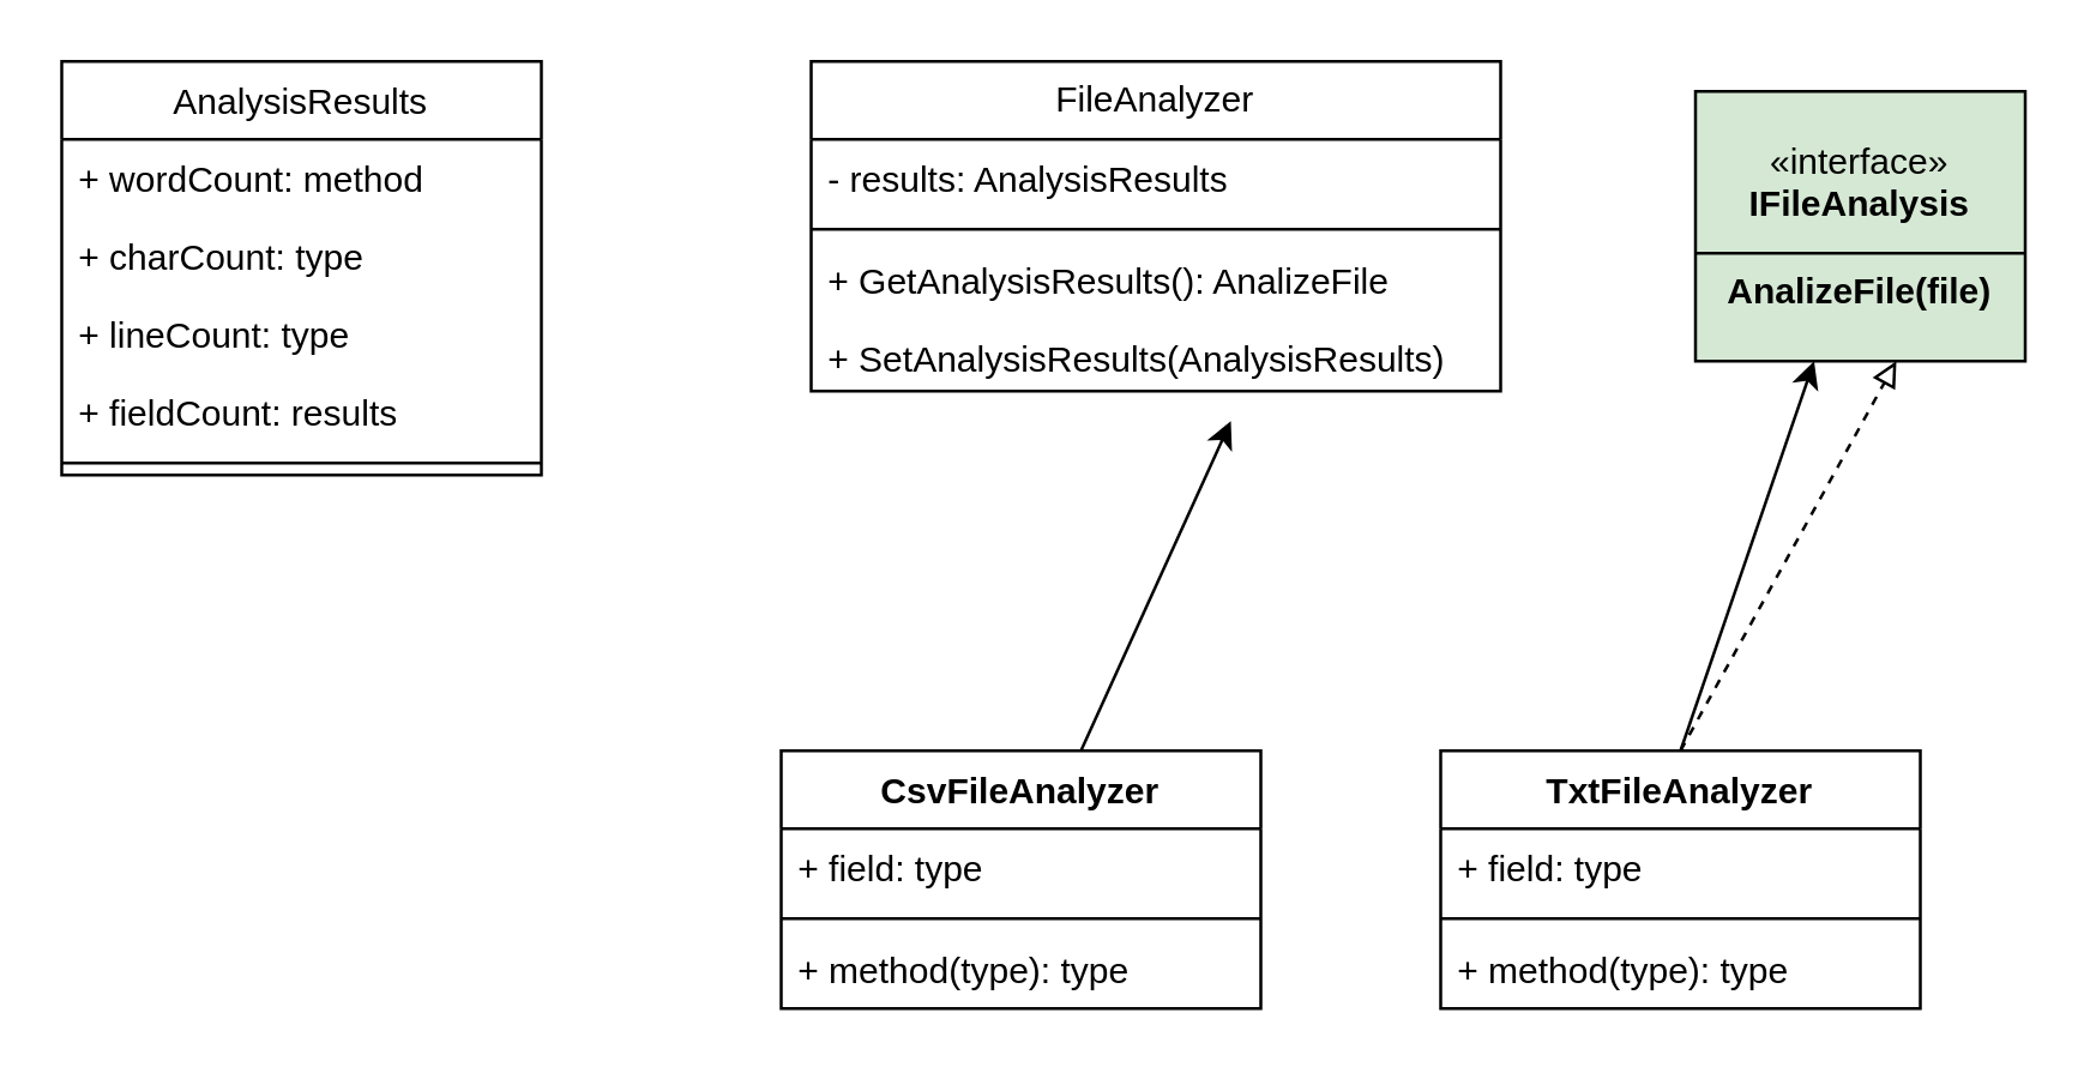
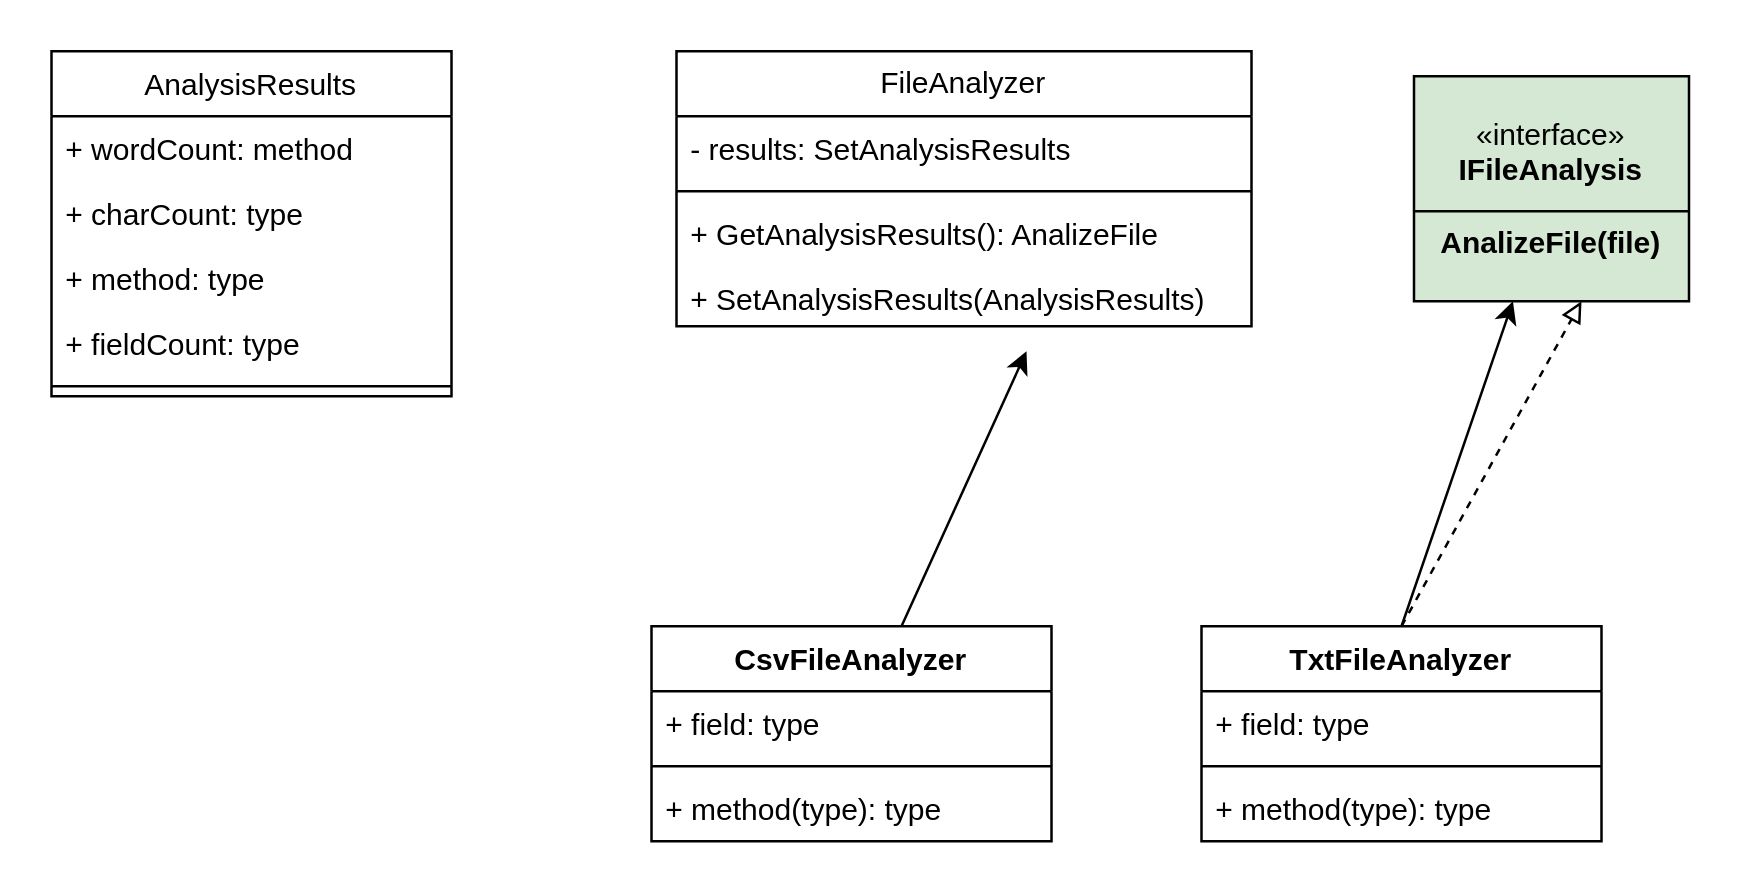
  <mxCell id="0" />
  <mxCell id="1" parent="0" />
  <mxCell id="2" value="FileAnalyzer" style="swimlane;fontStyle=0;childLayout=stackLayout;horizontal=1;startSize=26;fillColor=none;horizontalStack=0;resizeParent=1;resizeParentMax=0;resizeLast=0;collapsible=1;marginBottom=0;whiteSpace=wrap;html=1;" vertex="1" parent="1"><mxGeometry x="270" y="20" width="230" height="110" as="geometry" /></mxCell>
- <mxCell id="3" value="- results: AnalysisResults" style="text;strokeColor=none;fillColor=none;align=left;verticalAlign=top;spacingLeft=4;spacingRight=4;overflow=hidden;rotatable=0;points=[[0,0.5],[1,0.5]];portConstraint=eastwest;whiteSpace=wrap;html=1;" vertex="1" parent="2"><mxGeometry y="26" width="230" height="26" as="geometry" /></mxCell>
+ <mxCell id="3" value="- results: SetAnalysisResults" style="text;strokeColor=none;fillColor=none;align=left;verticalAlign=top;spacingLeft=4;spacingRight=4;overflow=hidden;rotatable=0;points=[[0,0.5],[1,0.5]];portConstraint=eastwest;whiteSpace=wrap;html=1;" vertex="1" parent="2"><mxGeometry y="26" width="230" height="26" as="geometry" /></mxCell>
  <mxCell id="4" value="" style="line;strokeWidth=1;fillColor=none;align=left;verticalAlign=middle;spacingTop=-1;spacingLeft=3;spacingRight=3;rotatable=0;labelPosition=right;points=[];portConstraint=eastwest;strokeColor=inherit;" vertex="1" parent="2"><mxGeometry y="52" width="230" height="8" as="geometry" /></mxCell>
  <mxCell id="5" value="+ GetAnalysisResults(): AnalizeFile" style="text;strokeColor=none;fillColor=none;align=left;verticalAlign=top;spacingLeft=4;spacingRight=4;overflow=hidden;rotatable=0;points=[[0,0.5],[1,0.5]];portConstraint=eastwest;whiteSpace=wrap;html=1;" vertex="1" parent="2"><mxGeometry y="60" width="230" height="26" as="geometry" /></mxCell>
  <mxCell id="6" value="+ SetAnalysisResults(AnalysisResults)&amp;nbsp;" style="text;strokeColor=none;fillColor=none;align=left;verticalAlign=top;spacingLeft=4;spacingRight=4;overflow=hidden;rotatable=0;points=[[0,0.5],[1,0.5]];portConstraint=eastwest;whiteSpace=wrap;html=1;" vertex="1" parent="2"><mxGeometry y="86" width="230" height="24" as="geometry" /></mxCell>
  <mxCell id="7" value="CsvFileAnalyzer" style="swimlane;fontStyle=1;align=center;verticalAlign=top;childLayout=stackLayout;horizontal=1;startSize=26;horizontalStack=0;resizeParent=1;resizeParentMax=0;resizeLast=0;collapsible=1;marginBottom=0;whiteSpace=wrap;html=1;" vertex="1" parent="1"><mxGeometry x="260" y="250" width="160" height="86" as="geometry" /></mxCell>
  <mxCell id="8" value="+ field: type" style="text;strokeColor=none;fillColor=none;align=left;verticalAlign=top;spacingLeft=4;spacingRight=4;overflow=hidden;rotatable=0;points=[[0,0.5],[1,0.5]];portConstraint=eastwest;whiteSpace=wrap;html=1;" vertex="1" parent="7"><mxGeometry y="26" width="160" height="26" as="geometry" /></mxCell>
  <mxCell id="9" value="" style="line;strokeWidth=1;fillColor=none;align=left;verticalAlign=middle;spacingTop=-1;spacingLeft=3;spacingRight=3;rotatable=0;labelPosition=right;points=[];portConstraint=eastwest;strokeColor=inherit;" vertex="1" parent="7"><mxGeometry y="52" width="160" height="8" as="geometry" /></mxCell>
  <mxCell id="10" value="+ method(type): type" style="text;strokeColor=none;fillColor=none;align=left;verticalAlign=top;spacingLeft=4;spacingRight=4;overflow=hidden;rotatable=0;points=[[0,0.5],[1,0.5]];portConstraint=eastwest;whiteSpace=wrap;html=1;" vertex="1" parent="7"><mxGeometry y="60" width="160" height="26" as="geometry" /></mxCell>
  <mxCell id="11" value="TxtFileAnalyzer" style="swimlane;fontStyle=1;align=center;verticalAlign=top;childLayout=stackLayout;horizontal=1;startSize=26;horizontalStack=0;resizeParent=1;resizeParentMax=0;resizeLast=0;collapsible=1;marginBottom=0;whiteSpace=wrap;html=1;" vertex="1" parent="1"><mxGeometry x="480" y="250" width="160" height="86" as="geometry" /></mxCell>
  <mxCell id="12" value="+ field: type" style="text;strokeColor=none;fillColor=none;align=left;verticalAlign=top;spacingLeft=4;spacingRight=4;overflow=hidden;rotatable=0;points=[[0,0.5],[1,0.5]];portConstraint=eastwest;whiteSpace=wrap;html=1;" vertex="1" parent="11"><mxGeometry y="26" width="160" height="26" as="geometry" /></mxCell>
  <mxCell id="13" value="" style="line;strokeWidth=1;fillColor=none;align=left;verticalAlign=middle;spacingTop=-1;spacingLeft=3;spacingRight=3;rotatable=0;labelPosition=right;points=[];portConstraint=eastwest;strokeColor=inherit;" vertex="1" parent="11"><mxGeometry y="52" width="160" height="8" as="geometry" /></mxCell>
  <mxCell id="14" value="+ method(type): type" style="text;strokeColor=none;fillColor=none;align=left;verticalAlign=top;spacingLeft=4;spacingRight=4;overflow=hidden;rotatable=0;points=[[0,0.5],[1,0.5]];portConstraint=eastwest;whiteSpace=wrap;html=1;" vertex="1" parent="11"><mxGeometry y="60" width="160" height="26" as="geometry" /></mxCell>
  <mxCell id="15" value="«interface»&lt;br&gt;&lt;b&gt;IFileAnalysis&lt;/b&gt;&lt;div&gt;&lt;b&gt;&lt;br&gt;&lt;/b&gt;&lt;/div&gt;&lt;div&gt;&lt;b&gt;AnalizeFile(file)&lt;/b&gt;&lt;/div&gt;" style="html=1;whiteSpace=wrap;fillColor=#d5e8d4;" vertex="1" parent="1"><mxGeometry x="565" y="30" width="110" height="90" as="geometry" /></mxCell>
  <mxCell id="16" value="" style="line;strokeWidth=1;fillColor=none;align=left;verticalAlign=middle;spacingTop=-1;spacingLeft=3;spacingRight=3;rotatable=0;labelPosition=right;points=[];portConstraint=eastwest;strokeColor=inherit;" vertex="1" parent="1"><mxGeometry x="565" y="80" width="110" height="8" as="geometry" /></mxCell>
  <mxCell id="17" style="rounded=0;orthogonalLoop=1;jettySize=auto;html=1;entryX=0;entryY=0.5;entryDx=0;entryDy=0;exitX=0.5;exitY=0;exitDx=0;exitDy=0;dashed=1;endArrow=block;endFill=0;" edge="1" parent="1" source="11"><mxGeometry relative="1" as="geometry"><mxPoint x="430" y="317" as="sourcePoint" /><mxPoint x="632" y="120" as="targetPoint" /></mxGeometry></mxCell>
  <mxCell id="18" style="rounded=0;orthogonalLoop=1;jettySize=auto;html=1;exitX=0.5;exitY=0;exitDx=0;exitDy=0;" edge="1" parent="1" source="11" target="15"><mxGeometry relative="1" as="geometry" /></mxCell>
  <mxCell id="19" style="rounded=0;orthogonalLoop=1;jettySize=auto;html=1;" edge="1" parent="1"><mxGeometry relative="1" as="geometry"><mxPoint x="360" y="250" as="sourcePoint" /><mxPoint x="410" y="140" as="targetPoint" /></mxGeometry></mxCell>
  <mxCell id="20" value="&lt;span style=&quot;font-weight: 400; text-align: left;&quot;&gt;AnalysisResults&lt;/span&gt;" style="swimlane;fontStyle=1;align=center;verticalAlign=top;childLayout=stackLayout;horizontal=1;startSize=26;horizontalStack=0;resizeParent=1;resizeParentMax=0;resizeLast=0;collapsible=1;marginBottom=0;whiteSpace=wrap;html=1;" vertex="1" parent="1"><mxGeometry x="20" y="20" width="160" height="138" as="geometry" /></mxCell>
  <mxCell id="21" value="+ wordCount: method" style="text;strokeColor=none;fillColor=none;align=left;verticalAlign=top;spacingLeft=4;spacingRight=4;overflow=hidden;rotatable=0;points=[[0,0.5],[1,0.5]];portConstraint=eastwest;whiteSpace=wrap;html=1;" vertex="1" parent="20"><mxGeometry y="26" width="160" height="26" as="geometry" /></mxCell>
  <mxCell id="22" value="+ charCount: type" style="text;strokeColor=none;fillColor=none;align=left;verticalAlign=top;spacingLeft=4;spacingRight=4;overflow=hidden;rotatable=0;points=[[0,0.5],[1,0.5]];portConstraint=eastwest;whiteSpace=wrap;html=1;" vertex="1" parent="20"><mxGeometry y="52" width="160" height="26" as="geometry" /></mxCell>
- <mxCell id="23" value="+ lineCount: type" style="text;strokeColor=none;fillColor=none;align=left;verticalAlign=top;spacingLeft=4;spacingRight=4;overflow=hidden;rotatable=0;points=[[0,0.5],[1,0.5]];portConstraint=eastwest;whiteSpace=wrap;html=1;" vertex="1" parent="20"><mxGeometry y="78" width="160" height="26" as="geometry" /></mxCell>
- <mxCell id="24" value="+ fieldCount: results" style="text;strokeColor=none;fillColor=none;align=left;verticalAlign=top;spacingLeft=4;spacingRight=4;overflow=hidden;rotatable=0;points=[[0,0.5],[1,0.5]];portConstraint=eastwest;whiteSpace=wrap;html=1;" vertex="1" parent="20"><mxGeometry y="104" width="160" height="26" as="geometry" /></mxCell>
+ <mxCell id="23" value="+ method: type" style="text;strokeColor=none;fillColor=none;align=left;verticalAlign=top;spacingLeft=4;spacingRight=4;overflow=hidden;rotatable=0;points=[[0,0.5],[1,0.5]];portConstraint=eastwest;whiteSpace=wrap;html=1;" vertex="1" parent="20"><mxGeometry y="78" width="160" height="26" as="geometry" /></mxCell>
+ <mxCell id="24" value="+ fieldCount: type" style="text;strokeColor=none;fillColor=none;align=left;verticalAlign=top;spacingLeft=4;spacingRight=4;overflow=hidden;rotatable=0;points=[[0,0.5],[1,0.5]];portConstraint=eastwest;whiteSpace=wrap;html=1;" vertex="1" parent="20"><mxGeometry y="104" width="160" height="26" as="geometry" /></mxCell>
  <mxCell id="25" value="" style="line;strokeWidth=1;fillColor=none;align=left;verticalAlign=middle;spacingTop=-1;spacingLeft=3;spacingRight=3;rotatable=0;labelPosition=right;points=[];portConstraint=eastwest;strokeColor=inherit;" vertex="1" parent="20"><mxGeometry y="130" width="160" height="8" as="geometry" /></mxCell>
